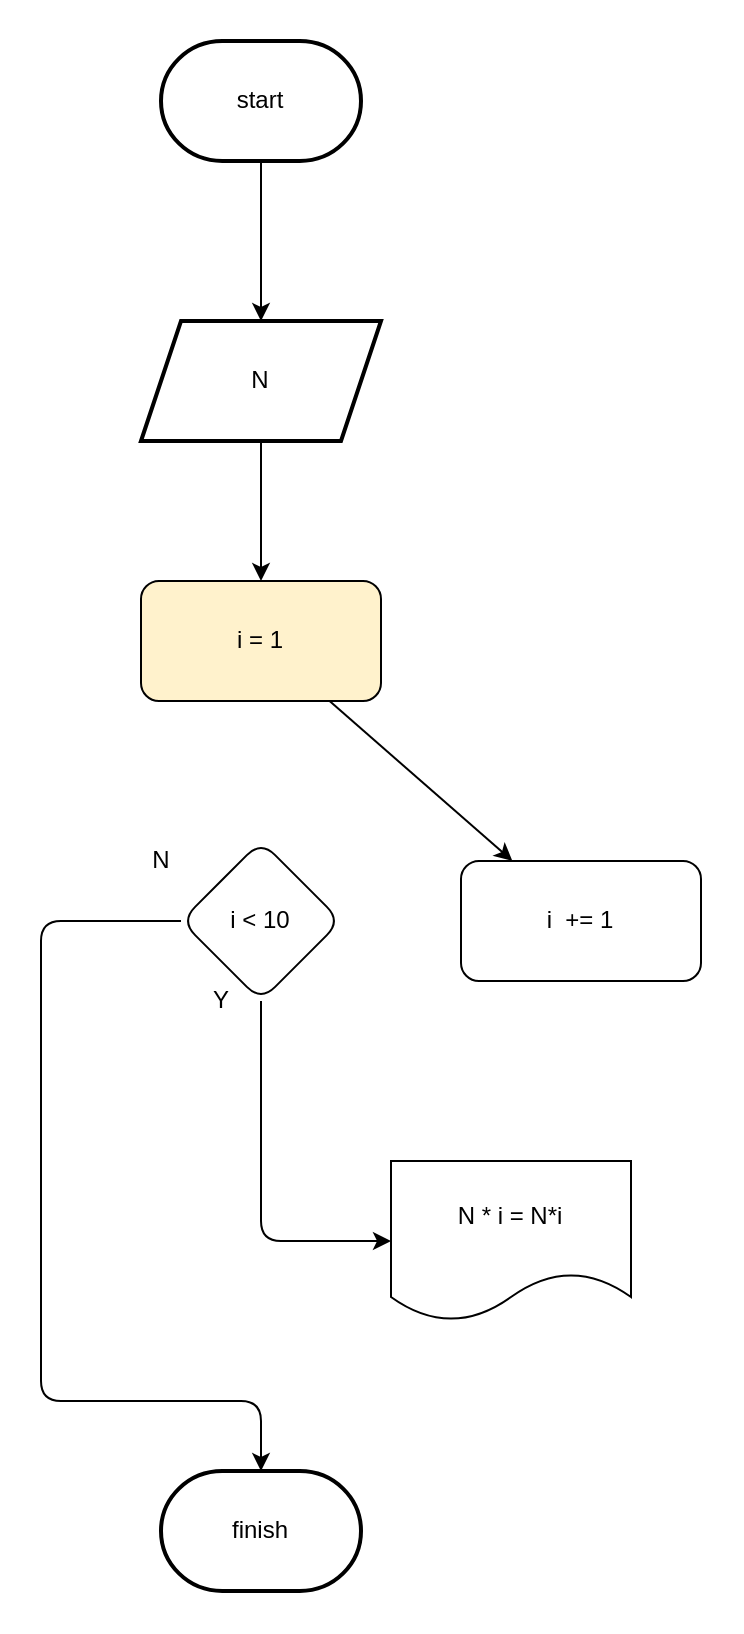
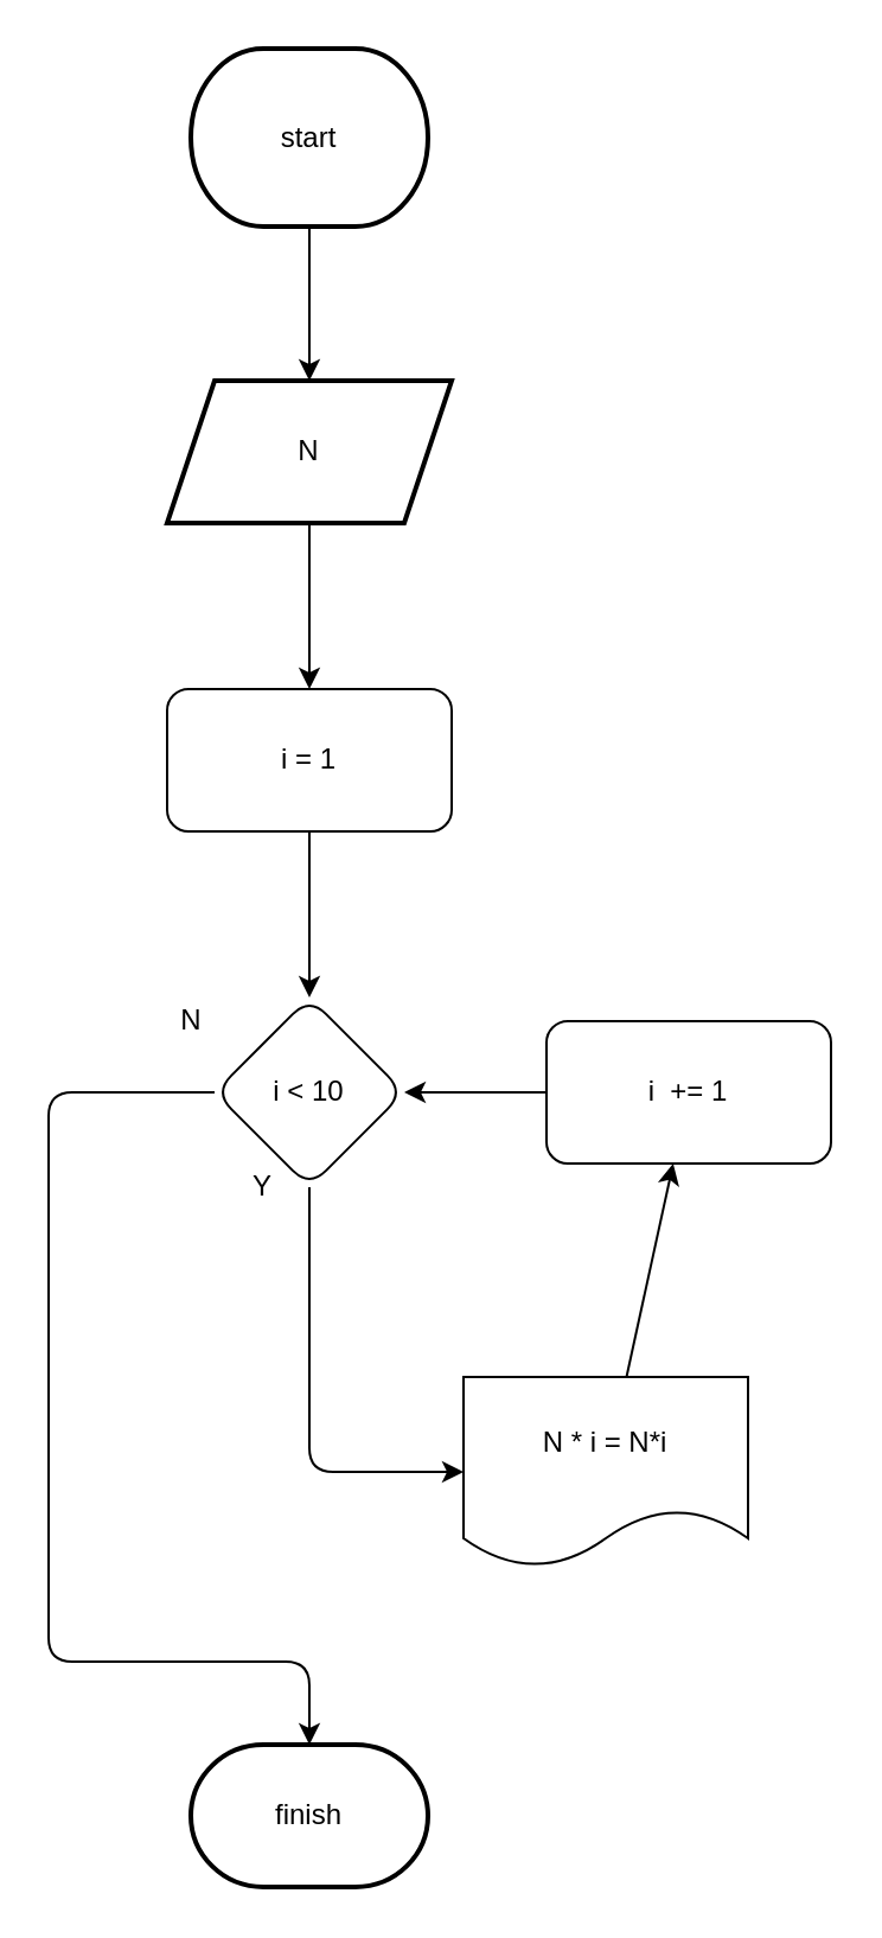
  <mxCell id="0" />
  <mxCell id="1" parent="0" />
  <mxCell id="2" value="" style="edgeStyle=none;html=1;" parent="1" source="3" target="5" edge="1"><mxGeometry relative="1" as="geometry" /></mxCell>
- <mxCell id="3" value="start" style="strokeWidth=2;html=1;shape=mxgraph.flowchart.terminator;whiteSpace=wrap;" parent="1" vertex="1"><mxGeometry x="80" y="20" width="100" height="60" as="geometry" /></mxCell>
+ <mxCell id="3" value="start" style="strokeWidth=2;html=1;shape=mxgraph.flowchart.terminator;whiteSpace=wrap;" parent="1" vertex="1"><mxGeometry x="80" y="20" width="100" height="75" as="geometry" /></mxCell>
  <mxCell id="4" value="" style="edgeStyle=none;html=1;" parent="1" source="5" edge="1"><mxGeometry relative="1" as="geometry"><mxPoint x="130" y="290" as="targetPoint" /></mxGeometry></mxCell>
  <mxCell id="5" value="N" style="shape=parallelogram;perimeter=parallelogramPerimeter;whiteSpace=wrap;html=1;fixedSize=1;strokeWidth=2;" parent="1" vertex="1"><mxGeometry x="70" y="160" width="120" height="60" as="geometry" /></mxCell>
- <mxCell id="6" value="" style="edgeStyle=none;html=1;" parent="1" source="7" target="12" edge="1"><mxGeometry relative="1" as="geometry" /></mxCell>
- <mxCell id="7" value="i = 1" style="rounded=1;whiteSpace=wrap;html=1;fillColor=#fff2cc;" parent="1" vertex="1"><mxGeometry x="70" y="290" width="120" height="60" as="geometry" /></mxCell>
+ <mxCell id="6" value="" style="edgeStyle=none;html=1;" parent="1" source="7" target="10" edge="1"><mxGeometry relative="1" as="geometry" /></mxCell>
+ <mxCell id="7" value="i = 1" style="rounded=1;whiteSpace=wrap;html=1;" parent="1" vertex="1"><mxGeometry x="70" y="290" width="120" height="60" as="geometry" /></mxCell>
  <mxCell id="8" style="edgeStyle=none;html=1;entryX=0;entryY=0.5;entryDx=0;entryDy=0;" parent="1" source="10" target="14" edge="1"><mxGeometry relative="1" as="geometry"><Array as="points"><mxPoint x="130" y="620" /></Array></mxGeometry></mxCell>
  <mxCell id="9" style="edgeStyle=none;html=1;entryX=0.5;entryY=0;entryDx=0;entryDy=0;entryPerimeter=0;" parent="1" source="10" target="16" edge="1"><mxGeometry relative="1" as="geometry"><mxPoint x="130" y="740" as="targetPoint" /><Array as="points"><mxPoint x="20" y="460" /><mxPoint x="20" y="700" /><mxPoint x="130" y="700" /></Array></mxGeometry></mxCell>
  <mxCell id="10" value="i &amp;lt; 10" style="rhombus;whiteSpace=wrap;html=1;rounded=1;" parent="1" vertex="1"><mxGeometry x="90" y="420" width="80" height="80" as="geometry" /></mxCell>
+ <mxCell id="11" style="edgeStyle=none;html=1;entryX=1;entryY=0.5;entryDx=0;entryDy=0;" parent="1" source="12" target="10" edge="1"><mxGeometry relative="1" as="geometry" /></mxCell>
  <mxCell id="12" value="i&amp;nbsp; += 1" style="whiteSpace=wrap;html=1;rounded=1;" parent="1" vertex="1"><mxGeometry x="230" y="430" width="120" height="60" as="geometry" /></mxCell>
+ <mxCell id="13" value="" style="edgeStyle=none;html=1;" parent="1" source="14" target="12" edge="1"><mxGeometry relative="1" as="geometry" /></mxCell>
  <mxCell id="14" value="N * i = N*i" style="shape=document;whiteSpace=wrap;html=1;boundedLbl=1;rounded=1;" parent="1" vertex="1"><mxGeometry x="195" y="580" width="120" height="80" as="geometry" /></mxCell>
  <mxCell id="15" value="Y" style="text;html=1;align=center;verticalAlign=middle;resizable=0;points=[];autosize=1;strokeColor=none;fillColor=none;" parent="1" vertex="1"><mxGeometry x="100" y="490" width="20" height="20" as="geometry" /></mxCell>
  <mxCell id="16" value="finish" style="strokeWidth=2;html=1;shape=mxgraph.flowchart.terminator;whiteSpace=wrap;" parent="1" vertex="1"><mxGeometry x="80" y="735" width="100" height="60" as="geometry" /></mxCell>
  <mxCell id="17" value="N" style="text;html=1;align=center;verticalAlign=middle;resizable=0;points=[];autosize=1;strokeColor=none;fillColor=none;" parent="1" vertex="1"><mxGeometry x="70" y="420" width="20" height="20" as="geometry" /></mxCell>
